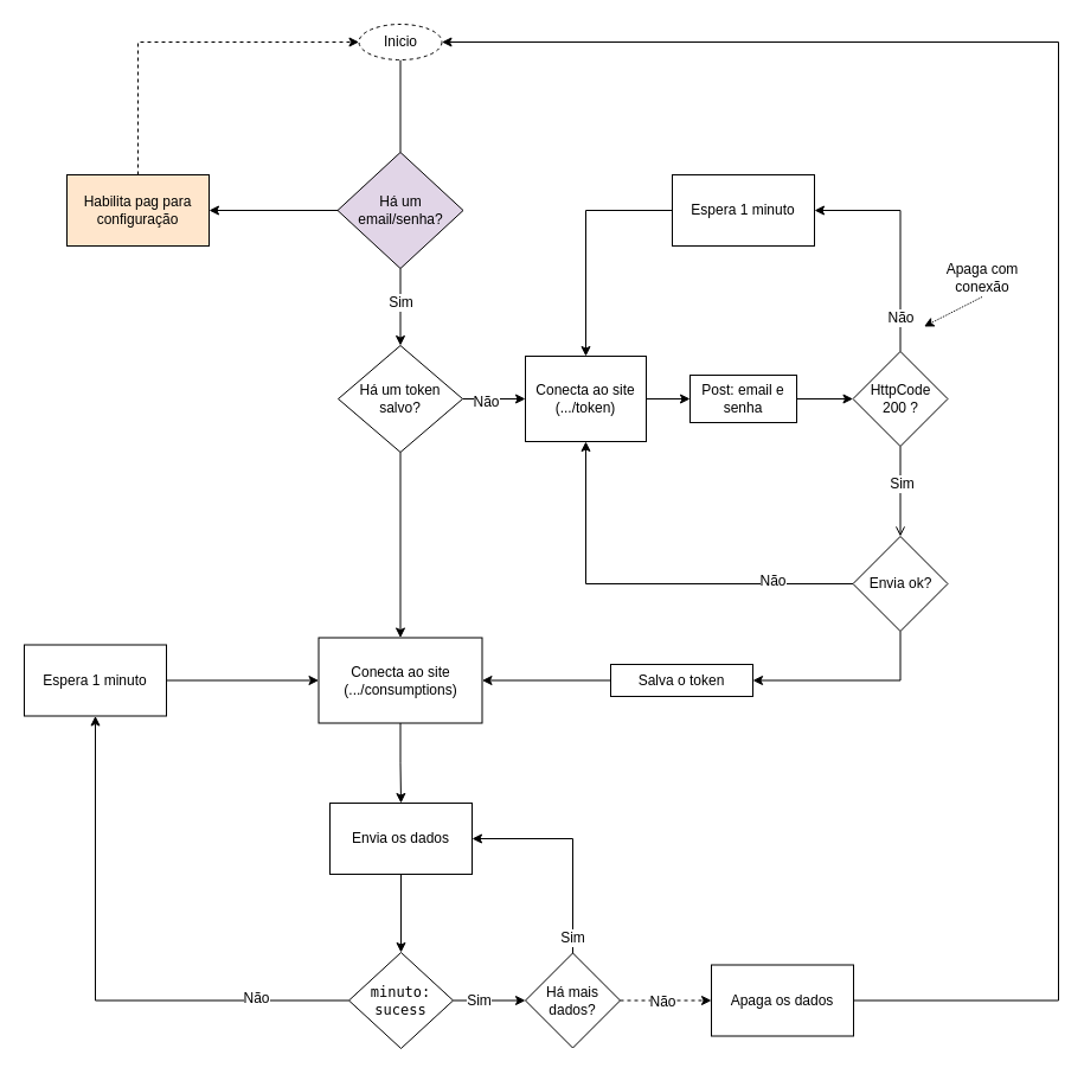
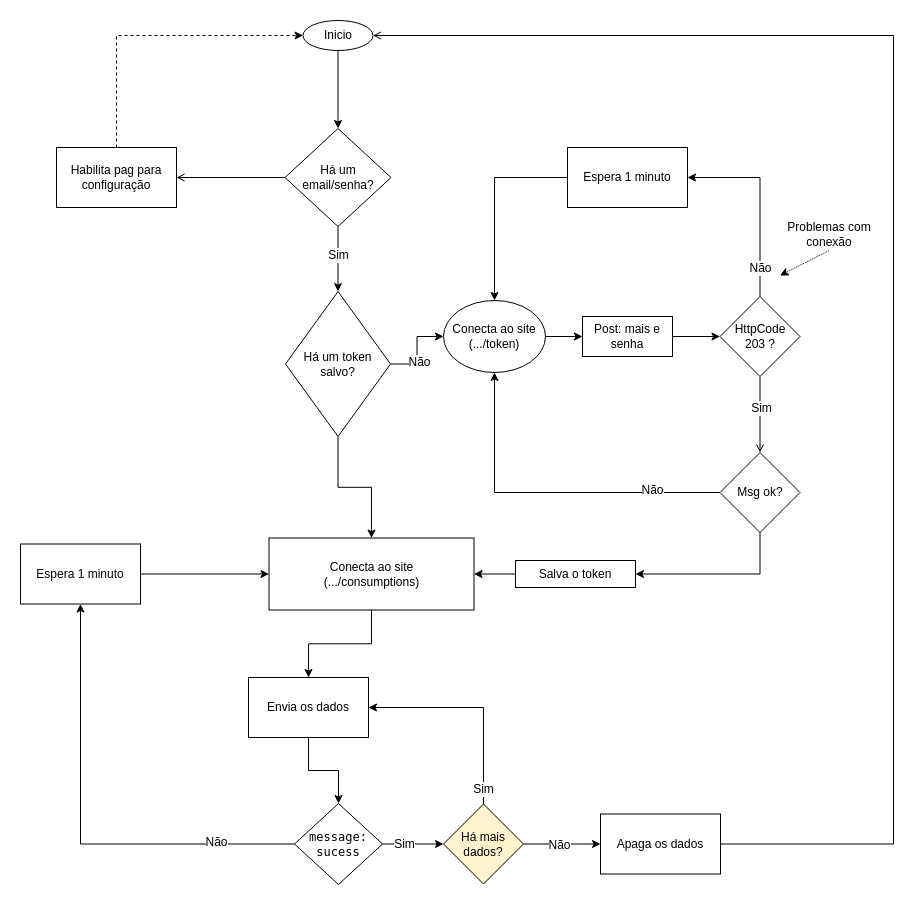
  <mxCell id="0" />
  <mxCell id="1" parent="0" />
- <mxCell id="2" style="edgeStyle=orthogonalEdgeStyle;rounded=0;orthogonalLoop=1;jettySize=auto;html=1;entryX=0.5;entryY=0;entryDx=0;entryDy=0;endArrow=none;" edge="1" parent="1" source="3" target="32"><mxGeometry relative="1" as="geometry" /></mxCell>
- <mxCell id="3" value="Inicio" style="ellipse;whiteSpace=wrap;html=1;flipV=0;dashed=1;" parent="1" vertex="1"><mxGeometry x="302.5" y="20" width="70" height="30" as="geometry" /></mxCell>
+ <mxCell id="2" style="edgeStyle=orthogonalEdgeStyle;rounded=0;orthogonalLoop=1;jettySize=auto;html=1;entryX=0.5;entryY=0;entryDx=0;entryDy=0;" edge="1" parent="1" source="3" target="32"><mxGeometry relative="1" as="geometry" /></mxCell>
+ <mxCell id="3" value="Inicio" style="ellipse;whiteSpace=wrap;html=1;flipV=0;" parent="1" vertex="1"><mxGeometry x="302.5" y="20" width="70" height="30" as="geometry" /></mxCell>
  <mxCell id="4" style="edgeStyle=orthogonalEdgeStyle;rounded=0;orthogonalLoop=1;jettySize=auto;html=1;entryX=0;entryY=0.5;entryDx=0;entryDy=0;" parent="1" source="7" target="9" edge="1"><mxGeometry relative="1" as="geometry"><mxPoint x="474.5" y="336" as="targetPoint" /></mxGeometry></mxCell>
  <mxCell id="5" value="Não" style="text;html=1;resizable=0;points=[];align=center;verticalAlign=middle;labelBackgroundColor=#ffffff;" parent="4" vertex="1" connectable="0"><mxGeometry x="-0.285" y="-2" relative="1" as="geometry"><mxPoint as="offset" /></mxGeometry></mxCell>
  <mxCell id="6" style="edgeStyle=orthogonalEdgeStyle;rounded=0;orthogonalLoop=1;jettySize=auto;html=1;entryX=0.5;entryY=0;entryDx=0;entryDy=0;" edge="1" parent="1" source="7" target="28"><mxGeometry relative="1" as="geometry" /></mxCell>
- <mxCell id="7" value="&lt;div&gt;Há um token&lt;/div&gt;&lt;div&gt;salvo?&lt;br&gt;&lt;/div&gt;" style="rhombus;whiteSpace=wrap;html=1;flipV=0;" parent="1" vertex="1"><mxGeometry x="285" y="291" width="105" height="90" as="geometry" /></mxCell>
+ <mxCell id="7" value="&lt;div&gt;Há um token&lt;/div&gt;&lt;div&gt;salvo?&lt;br&gt;&lt;/div&gt;" style="rhombus;whiteSpace=wrap;html=1;flipV=0;" parent="1" vertex="1"><mxGeometry x="285" y="291" width="105" height="145" as="geometry" /></mxCell>
  <mxCell id="8" style="edgeStyle=orthogonalEdgeStyle;rounded=0;orthogonalLoop=1;jettySize=auto;html=1;exitX=1;exitY=0.5;exitDx=0;exitDy=0;entryX=0;entryY=0.5;entryDx=0;entryDy=0;" parent="1" source="9" target="11" edge="1"><mxGeometry relative="1" as="geometry"><mxPoint x="587.595" y="336.143" as="targetPoint" /></mxGeometry></mxCell>
- <mxCell id="9" value="&lt;div&gt;Conecta ao site&lt;/div&gt;&lt;div&gt;(.../token)&lt;/div&gt;" style="rounded=0;whiteSpace=wrap;html=1;flipH=0;" parent="1" vertex="1"><mxGeometry x="443" y="300" width="102" height="72" as="geometry" /></mxCell>
+ <mxCell id="9" value="&lt;div&gt;Conecta ao site&lt;/div&gt;&lt;div&gt;(.../token)&lt;/div&gt;" style="ellipse;whiteSpace=wrap;html=1;flipH=0;" parent="1" vertex="1"><mxGeometry x="443" y="300" width="102" height="72" as="geometry" /></mxCell>
  <mxCell id="10" style="edgeStyle=orthogonalEdgeStyle;rounded=0;orthogonalLoop=1;jettySize=auto;html=1;" parent="1" source="11" target="16" edge="1"><mxGeometry relative="1" as="geometry" /></mxCell>
- <mxCell id="11" value="Post: email e senha" style="rounded=0;whiteSpace=wrap;html=1;flipH=0;" parent="1" vertex="1"><mxGeometry x="582" y="316" width="90" height="40" as="geometry" /></mxCell>
+ <mxCell id="11" value="Post: mais e senha" style="rounded=0;whiteSpace=wrap;html=1;flipH=0;" parent="1" vertex="1"><mxGeometry x="582" y="316" width="90" height="40" as="geometry" /></mxCell>
  <mxCell id="12" style="edgeStyle=orthogonalEdgeStyle;rounded=0;orthogonalLoop=1;jettySize=auto;html=1;entryX=1;entryY=0.5;entryDx=0;entryDy=0;exitX=0.5;exitY=0;exitDx=0;exitDy=0;" parent="1" source="16" target="18" edge="1"><mxGeometry relative="1" as="geometry"><mxPoint x="767.976" y="267" as="targetPoint" /></mxGeometry></mxCell>
  <mxCell id="13" value="Não" style="text;html=1;resizable=0;points=[];align=center;verticalAlign=middle;labelBackgroundColor=#ffffff;" parent="12" vertex="1" connectable="0"><mxGeometry x="-0.693" relative="1" as="geometry"><mxPoint as="offset" /></mxGeometry></mxCell>
  <mxCell id="14" style="edgeStyle=orthogonalEdgeStyle;rounded=0;orthogonalLoop=1;jettySize=auto;html=1;entryX=0.5;entryY=0;entryDx=0;entryDy=0;exitX=0.5;exitY=1;exitDx=0;exitDy=0;endArrow=open;" edge="1" parent="1" source="16" target="24"><mxGeometry relative="1" as="geometry"><mxPoint x="760" y="444" as="targetPoint" /><Array as="points" /></mxGeometry></mxCell>
  <mxCell id="15" value="Sim" style="text;html=1;resizable=0;points=[];align=center;verticalAlign=middle;labelBackgroundColor=#ffffff;" vertex="1" connectable="0" parent="14"><mxGeometry x="-0.654" y="1" relative="1" as="geometry"><mxPoint x="-0.5" y="18" as="offset" /></mxGeometry></mxCell>
- <mxCell id="16" value="&lt;div&gt;HttpCode&lt;/div&gt;&lt;div&gt;200 ?&lt;br&gt;&lt;/div&gt;" style="rhombus;whiteSpace=wrap;html=1;flipH=0;" parent="1" vertex="1"><mxGeometry x="719.5" y="296" width="80" height="80" as="geometry" /></mxCell>
+ <mxCell id="16" value="&lt;div&gt;HttpCode&lt;/div&gt;&lt;div&gt;203 ?&lt;br&gt;&lt;/div&gt;" style="rhombus;whiteSpace=wrap;html=1;flipH=0;" parent="1" vertex="1"><mxGeometry x="719.5" y="296" width="80" height="80" as="geometry" /></mxCell>
  <mxCell id="17" style="edgeStyle=orthogonalEdgeStyle;rounded=0;orthogonalLoop=1;jettySize=auto;html=1;entryX=0.5;entryY=0;entryDx=0;entryDy=0;exitX=0;exitY=0.5;exitDx=0;exitDy=0;" parent="1" source="18" target="9" edge="1"><mxGeometry relative="1" as="geometry" /></mxCell>
  <mxCell id="18" value="Espera 1 minuto" style="rounded=0;whiteSpace=wrap;html=1;" parent="1" vertex="1"><mxGeometry x="567" y="147" width="120" height="60" as="geometry" /></mxCell>
- <mxCell id="19" value="Apaga com conexão" style="text;html=1;strokeColor=none;fillColor=none;align=center;verticalAlign=middle;whiteSpace=wrap;rounded=0;" parent="1" vertex="1"><mxGeometry x="778.5" y="217" width="100" height="33" as="geometry" /></mxCell>
+ <mxCell id="19" value="Problemas com conexão" style="text;html=1;strokeColor=none;fillColor=none;align=center;verticalAlign=middle;whiteSpace=wrap;rounded=0;" parent="1" vertex="1"><mxGeometry x="778.5" y="217" width="100" height="33" as="geometry" /></mxCell>
  <mxCell id="20" value="" style="endArrow=classic;html=1;exitX=0.5;exitY=1;exitDx=0;exitDy=0;dashed=1;dashPattern=1 1;" parent="1" source="19" edge="1"><mxGeometry width="50" height="50" relative="1" as="geometry"><mxPoint x="472.5" y="436" as="sourcePoint" /><mxPoint x="779.5" y="275" as="targetPoint" /></mxGeometry></mxCell>
  <mxCell id="21" style="edgeStyle=orthogonalEdgeStyle;rounded=0;orthogonalLoop=1;jettySize=auto;html=1;entryX=0.5;entryY=1;entryDx=0;entryDy=0;" edge="1" parent="1" source="24" target="9"><mxGeometry relative="1" as="geometry" /></mxCell>
  <mxCell id="22" value="Não" style="text;html=1;resizable=0;points=[];align=center;verticalAlign=middle;labelBackgroundColor=#ffffff;" vertex="1" connectable="0" parent="21"><mxGeometry x="-0.607" y="-3" relative="1" as="geometry"><mxPoint as="offset" /></mxGeometry></mxCell>
  <mxCell id="23" style="edgeStyle=orthogonalEdgeStyle;rounded=0;orthogonalLoop=1;jettySize=auto;html=1;entryX=1;entryY=0.5;entryDx=0;entryDy=0;exitX=0.5;exitY=1;exitDx=0;exitDy=0;" edge="1" parent="1" source="24" target="26"><mxGeometry relative="1" as="geometry" /></mxCell>
- <mxCell id="24" value="Envia ok?" style="rhombus;whiteSpace=wrap;html=1;" vertex="1" parent="1"><mxGeometry x="719.5" y="452" width="80" height="80" as="geometry" /></mxCell>
+ <mxCell id="24" value="Msg ok?" style="rhombus;whiteSpace=wrap;html=1;" vertex="1" parent="1"><mxGeometry x="719.5" y="452" width="80" height="80" as="geometry" /></mxCell>
  <mxCell id="25" style="edgeStyle=orthogonalEdgeStyle;rounded=0;orthogonalLoop=1;jettySize=auto;html=1;entryX=1;entryY=0.5;entryDx=0;entryDy=0;" edge="1" parent="1" source="26" target="28"><mxGeometry relative="1" as="geometry" /></mxCell>
  <mxCell id="26" value="Salva o token" style="rounded=0;whiteSpace=wrap;html=1;" vertex="1" parent="1"><mxGeometry x="515" y="560" width="120" height="27" as="geometry" /></mxCell>
  <mxCell id="27" style="edgeStyle=orthogonalEdgeStyle;rounded=0;orthogonalLoop=1;jettySize=auto;html=1;" edge="1" parent="1" source="28" target="36"><mxGeometry relative="1" as="geometry" /></mxCell>
- <mxCell id="28" value="&lt;div&gt;Conecta ao site&lt;/div&gt;&lt;div&gt;(.../consumptions)&lt;/div&gt;" style="rounded=0;whiteSpace=wrap;html=1;" vertex="1" parent="1"><mxGeometry x="268.5" y="537.5" width="138" height="72" as="geometry" /></mxCell>
+ <mxCell id="28" value="&lt;div&gt;Conecta ao site&lt;/div&gt;&lt;div&gt;(.../consumptions)&lt;/div&gt;" style="rounded=0;whiteSpace=wrap;html=1;" vertex="1" parent="1"><mxGeometry x="268.5" y="537.5" width="205" height="72" as="geometry" /></mxCell>
  <mxCell id="29" style="edgeStyle=orthogonalEdgeStyle;rounded=0;orthogonalLoop=1;jettySize=auto;html=1;entryX=0.5;entryY=0;entryDx=0;entryDy=0;" edge="1" parent="1" source="32" target="7"><mxGeometry relative="1" as="geometry"><Array as="points"><mxPoint x="338" y="254" /><mxPoint x="338" y="254" /></Array></mxGeometry></mxCell>
  <mxCell id="30" value="Sim" style="text;html=1;resizable=0;points=[];align=center;verticalAlign=middle;labelBackgroundColor=#ffffff;" vertex="1" connectable="0" parent="29"><mxGeometry x="-0.139" y="17" relative="1" as="geometry"><mxPoint x="-17" as="offset" /></mxGeometry></mxCell>
- <mxCell id="31" style="edgeStyle=orthogonalEdgeStyle;rounded=0;orthogonalLoop=1;jettySize=auto;html=1;entryX=1;entryY=0.5;entryDx=0;entryDy=0;" edge="1" parent="1" source="32" target="34"><mxGeometry relative="1" as="geometry" /></mxCell>
- <mxCell id="32" value="Há um email/senha?" style="rhombus;whiteSpace=wrap;html=1;flipV=0;fillColor=#e1d5e7;" vertex="1" parent="1"><mxGeometry x="284.5" y="128" width="106" height="98" as="geometry" /></mxCell>
+ <mxCell id="31" style="edgeStyle=orthogonalEdgeStyle;rounded=0;orthogonalLoop=1;jettySize=auto;html=1;entryX=1;entryY=0.5;entryDx=0;entryDy=0;endArrow=open;" edge="1" parent="1" source="32" target="34"><mxGeometry relative="1" as="geometry" /></mxCell>
+ <mxCell id="32" value="Há um email/senha?" style="rhombus;whiteSpace=wrap;html=1;flipV=0;" vertex="1" parent="1"><mxGeometry x="284.5" y="128" width="106" height="98" as="geometry" /></mxCell>
  <mxCell id="33" style="edgeStyle=orthogonalEdgeStyle;rounded=0;orthogonalLoop=1;jettySize=auto;html=1;entryX=0;entryY=0.5;entryDx=0;entryDy=0;exitX=0.5;exitY=0;exitDx=0;exitDy=0;dashed=1;" edge="1" parent="1" source="34" target="3"><mxGeometry relative="1" as="geometry" /></mxCell>
- <mxCell id="34" value="Habilita pag para configuração" style="rounded=0;whiteSpace=wrap;html=1;fillColor=#ffe6cc;" vertex="1" parent="1"><mxGeometry x="56" y="147" width="120" height="60" as="geometry" /></mxCell>
+ <mxCell id="34" value="Habilita pag para configuração" style="rounded=0;whiteSpace=wrap;html=1;" vertex="1" parent="1"><mxGeometry x="56" y="147" width="120" height="60" as="geometry" /></mxCell>
  <mxCell id="35" style="edgeStyle=orthogonalEdgeStyle;rounded=0;orthogonalLoop=1;jettySize=auto;html=1;entryX=0.5;entryY=0;entryDx=0;entryDy=0;" edge="1" parent="1" source="36" target="41"><mxGeometry relative="1" as="geometry" /></mxCell>
- <mxCell id="36" value="Envia os dados" style="rounded=0;whiteSpace=wrap;html=1;" vertex="1" parent="1"><mxGeometry x="278" y="677" width="120" height="60" as="geometry" /></mxCell>
+ <mxCell id="36" value="Envia os dados" style="rounded=0;whiteSpace=wrap;html=1;" vertex="1" parent="1"><mxGeometry x="248" y="677" width="120" height="60" as="geometry" /></mxCell>
  <mxCell id="37" style="edgeStyle=orthogonalEdgeStyle;rounded=0;orthogonalLoop=1;jettySize=auto;html=1;entryX=0.5;entryY=1;entryDx=0;entryDy=0;" edge="1" parent="1" source="41" target="43"><mxGeometry relative="1" as="geometry" /></mxCell>
  <mxCell id="38" value="Não" style="text;html=1;resizable=0;points=[];align=center;verticalAlign=middle;labelBackgroundColor=#ffffff;" vertex="1" connectable="0" parent="37"><mxGeometry x="-0.65" y="-2" relative="1" as="geometry"><mxPoint as="offset" /></mxGeometry></mxCell>
  <mxCell id="39" style="edgeStyle=orthogonalEdgeStyle;rounded=0;orthogonalLoop=1;jettySize=auto;html=1;entryX=0;entryY=0.5;entryDx=0;entryDy=0;" edge="1" parent="1" source="41" target="48"><mxGeometry relative="1" as="geometry" /></mxCell>
  <mxCell id="40" value="Sim" style="text;html=1;resizable=0;points=[];align=center;verticalAlign=middle;labelBackgroundColor=#ffffff;" vertex="1" connectable="0" parent="39"><mxGeometry x="-0.299" relative="1" as="geometry"><mxPoint as="offset" /></mxGeometry></mxCell>
- <mxCell id="41" value="&lt;div&gt;&lt;code&gt;&lt;span class=&quot;w&quot;&gt;&lt;/span&gt;&lt;span class=&quot;err&quot;&gt;minuto:&lt;/span&gt;&lt;span class=&quot;w&quot;&gt;&lt;br&gt;&lt;/span&gt;&lt;/code&gt;&lt;/div&gt;&lt;div&gt;&lt;code&gt;&lt;span class=&quot;err&quot;&gt;sucess&lt;/span&gt;&lt;/code&gt;&lt;/div&gt;" style="rhombus;whiteSpace=wrap;html=1;" vertex="1" parent="1"><mxGeometry x="294" y="803" width="88" height="81" as="geometry" /></mxCell>
+ <mxCell id="41" value="&lt;div&gt;&lt;code&gt;&lt;span class=&quot;w&quot;&gt;&lt;/span&gt;&lt;span class=&quot;err&quot;&gt;message:&lt;/span&gt;&lt;span class=&quot;w&quot;&gt;&lt;br&gt;&lt;/span&gt;&lt;/code&gt;&lt;/div&gt;&lt;div&gt;&lt;code&gt;&lt;span class=&quot;err&quot;&gt;sucess&lt;/span&gt;&lt;/code&gt;&lt;/div&gt;" style="rhombus;whiteSpace=wrap;html=1;" vertex="1" parent="1"><mxGeometry x="294" y="803" width="88" height="81" as="geometry" /></mxCell>
  <mxCell id="42" style="edgeStyle=orthogonalEdgeStyle;rounded=0;orthogonalLoop=1;jettySize=auto;html=1;entryX=0;entryY=0.5;entryDx=0;entryDy=0;" edge="1" parent="1" source="43" target="28"><mxGeometry relative="1" as="geometry" /></mxCell>
  <mxCell id="43" value="Espera 1 minuto" style="rounded=0;whiteSpace=wrap;html=1;" vertex="1" parent="1"><mxGeometry x="20" y="543.5" width="120" height="60" as="geometry" /></mxCell>
  <mxCell id="44" style="edgeStyle=orthogonalEdgeStyle;rounded=0;orthogonalLoop=1;jettySize=auto;html=1;entryX=1;entryY=0.5;entryDx=0;entryDy=0;exitX=0.5;exitY=0;exitDx=0;exitDy=0;" edge="1" parent="1" source="48" target="36"><mxGeometry relative="1" as="geometry" /></mxCell>
  <mxCell id="45" value="Sim" style="text;html=1;resizable=0;points=[];align=center;verticalAlign=middle;labelBackgroundColor=#ffffff;" vertex="1" connectable="0" parent="44"><mxGeometry x="-0.857" y="1" relative="1" as="geometry"><mxPoint as="offset" /></mxGeometry></mxCell>
- <mxCell id="46" style="edgeStyle=orthogonalEdgeStyle;rounded=0;orthogonalLoop=1;jettySize=auto;html=1;entryX=0;entryY=0.5;entryDx=0;entryDy=0;dashed=1;" edge="1" parent="1" source="48" target="50"><mxGeometry relative="1" as="geometry" /></mxCell>
+ <mxCell id="46" style="edgeStyle=orthogonalEdgeStyle;rounded=0;orthogonalLoop=1;jettySize=auto;html=1;entryX=0;entryY=0.5;entryDx=0;entryDy=0;" edge="1" parent="1" source="48" target="50"><mxGeometry relative="1" as="geometry" /></mxCell>
  <mxCell id="47" value="Não" style="text;html=1;resizable=0;points=[];align=center;verticalAlign=middle;labelBackgroundColor=#ffffff;" vertex="1" connectable="0" parent="46"><mxGeometry x="0.004" y="-4" relative="1" as="geometry"><mxPoint x="-4" y="-3" as="offset" /></mxGeometry></mxCell>
- <mxCell id="48" value="Há mais dados?" style="rhombus;whiteSpace=wrap;html=1;" vertex="1" parent="1"><mxGeometry x="443" y="803.5" width="80" height="80" as="geometry" /></mxCell>
- <mxCell id="49" style="edgeStyle=orthogonalEdgeStyle;rounded=0;orthogonalLoop=1;jettySize=auto;html=1;entryX=1;entryY=0.5;entryDx=0;entryDy=0;" edge="1" parent="1" source="50" target="3"><mxGeometry relative="1" as="geometry"><Array as="points"><mxPoint x="893" y="844" /><mxPoint x="893" y="35" /></Array></mxGeometry></mxCell>
+ <mxCell id="48" value="Há mais dados?" style="rhombus;whiteSpace=wrap;html=1;fillColor=#fff2cc;" vertex="1" parent="1"><mxGeometry x="443" y="803.5" width="80" height="80" as="geometry" /></mxCell>
+ <mxCell id="49" style="edgeStyle=orthogonalEdgeStyle;rounded=0;orthogonalLoop=1;jettySize=auto;html=1;entryX=1;entryY=0.5;entryDx=0;entryDy=0;endArrow=open;" edge="1" parent="1" source="50" target="3"><mxGeometry relative="1" as="geometry"><Array as="points"><mxPoint x="893" y="844" /><mxPoint x="893" y="35" /></Array></mxGeometry></mxCell>
  <mxCell id="50" value="Apaga os dados" style="rounded=0;whiteSpace=wrap;html=1;" vertex="1" parent="1"><mxGeometry x="600" y="813.5" width="120" height="60" as="geometry" /></mxCell>
